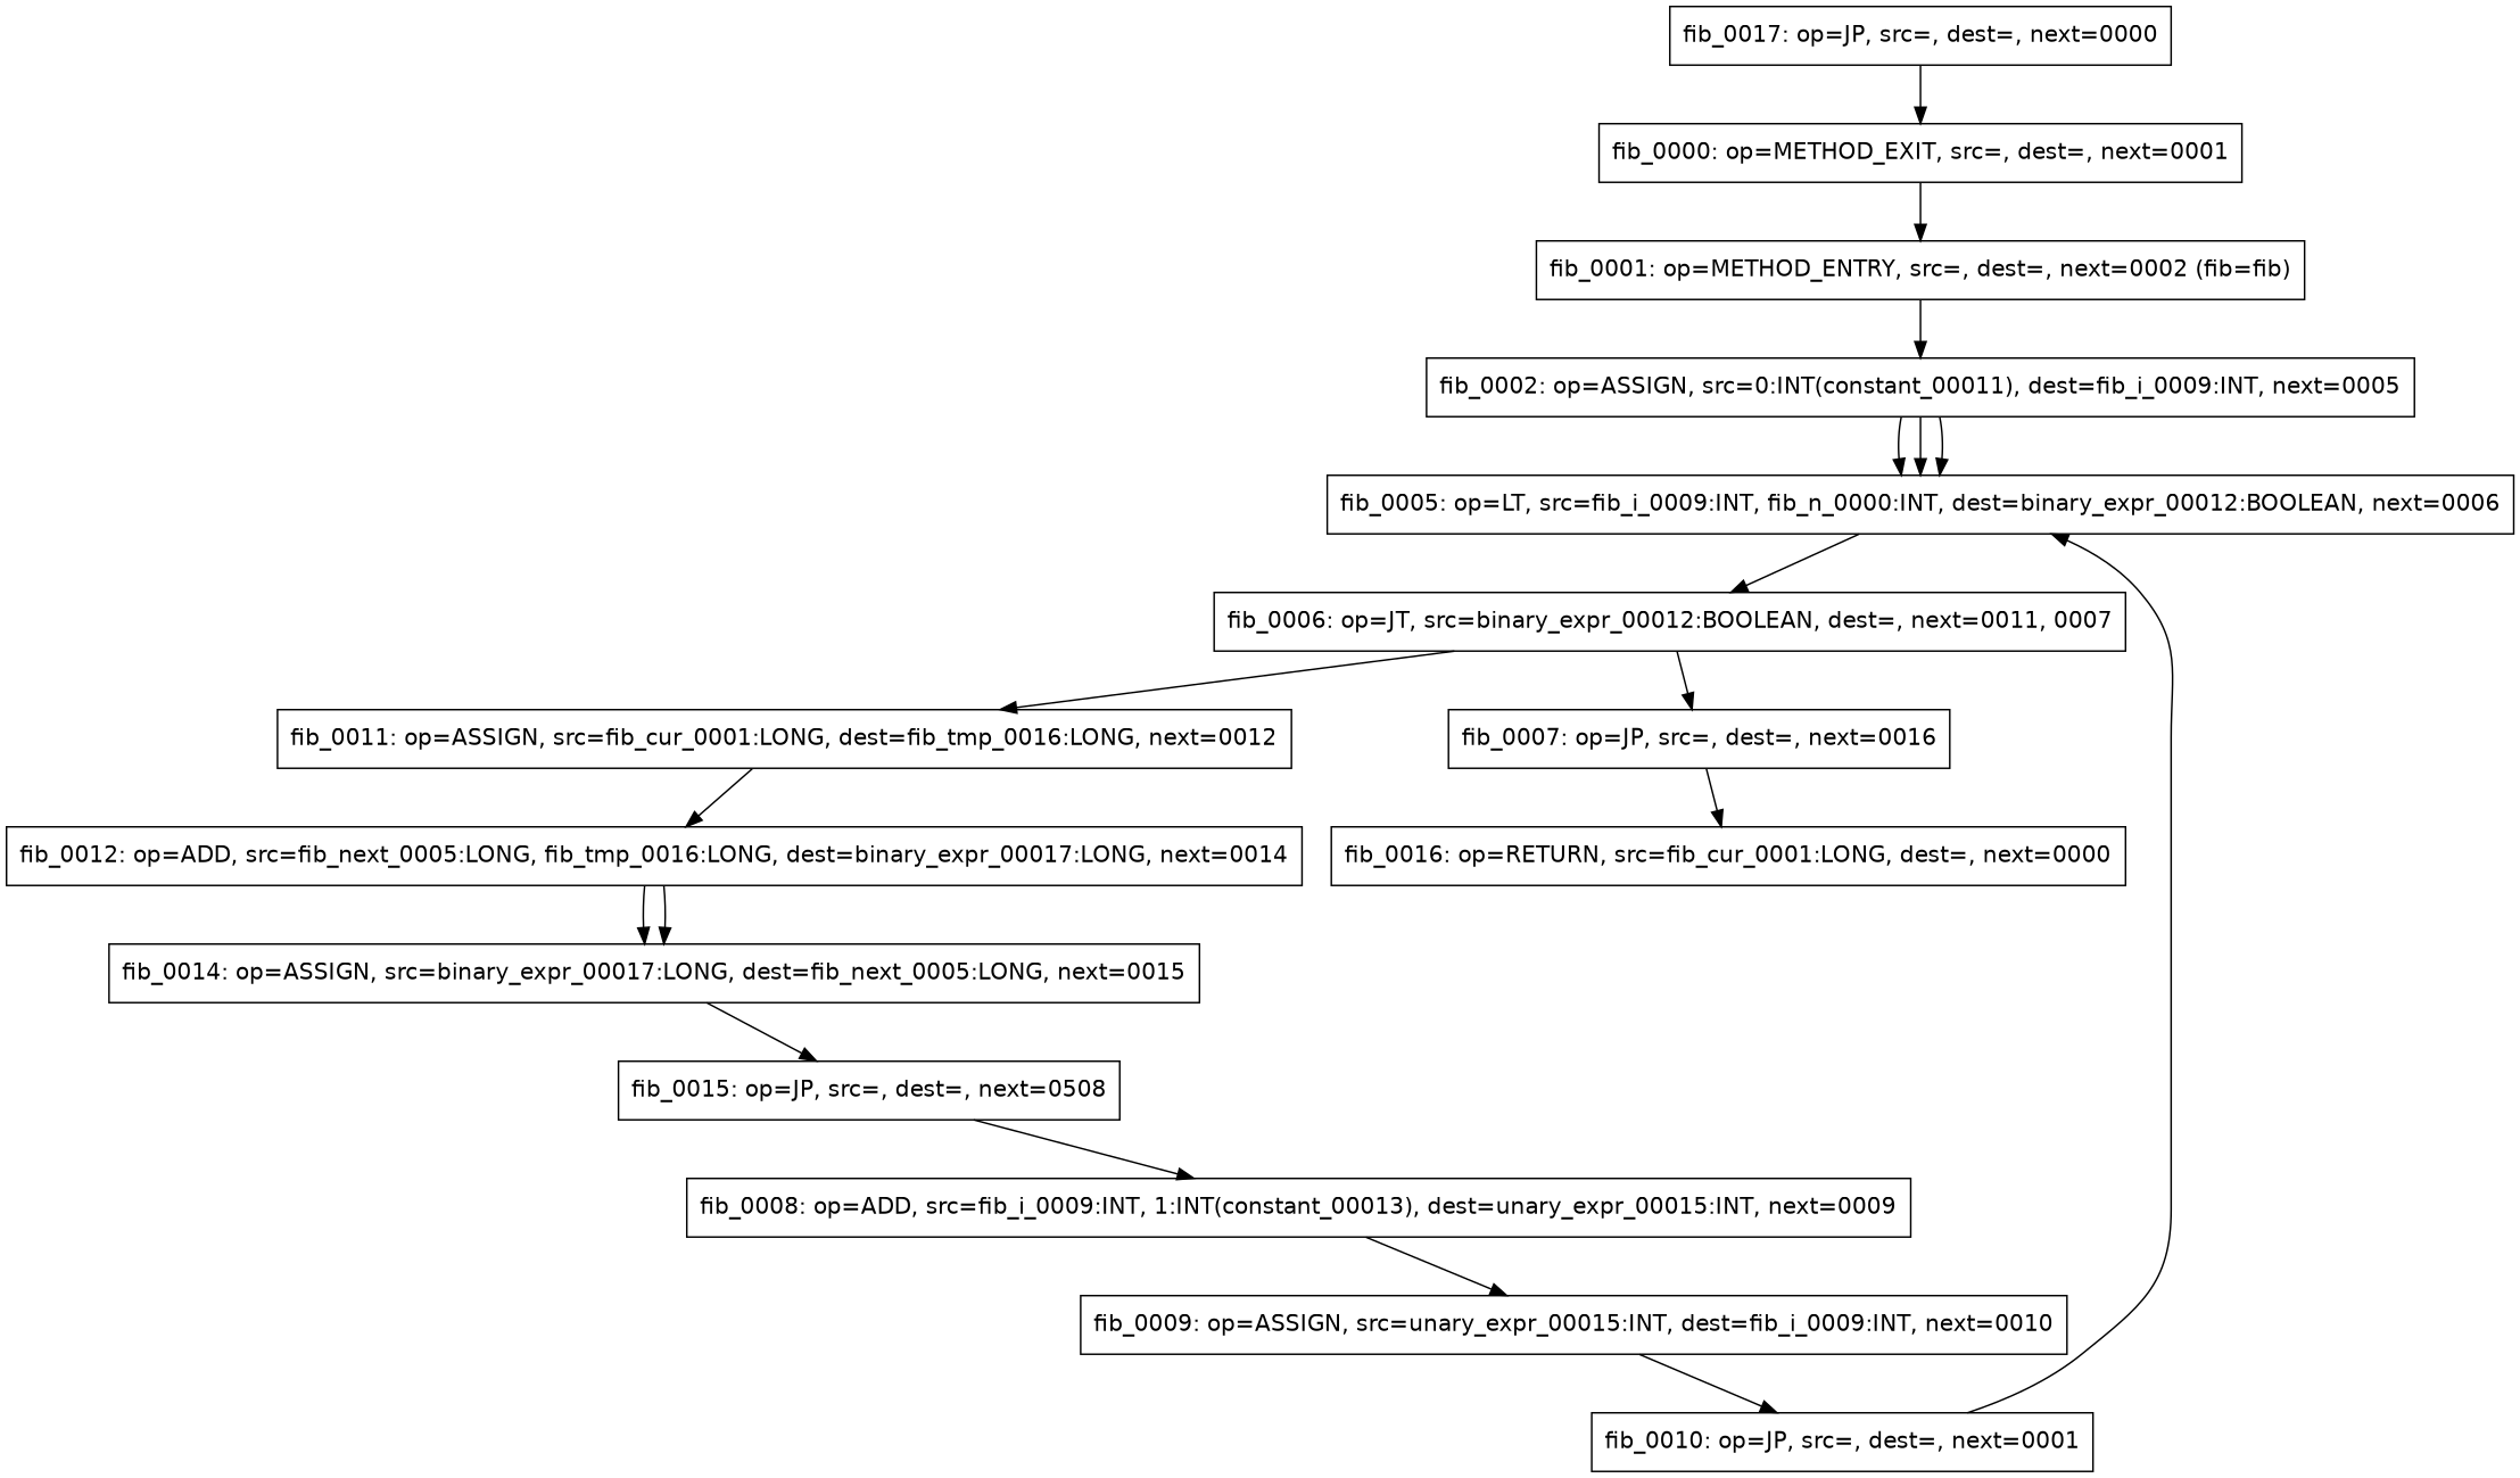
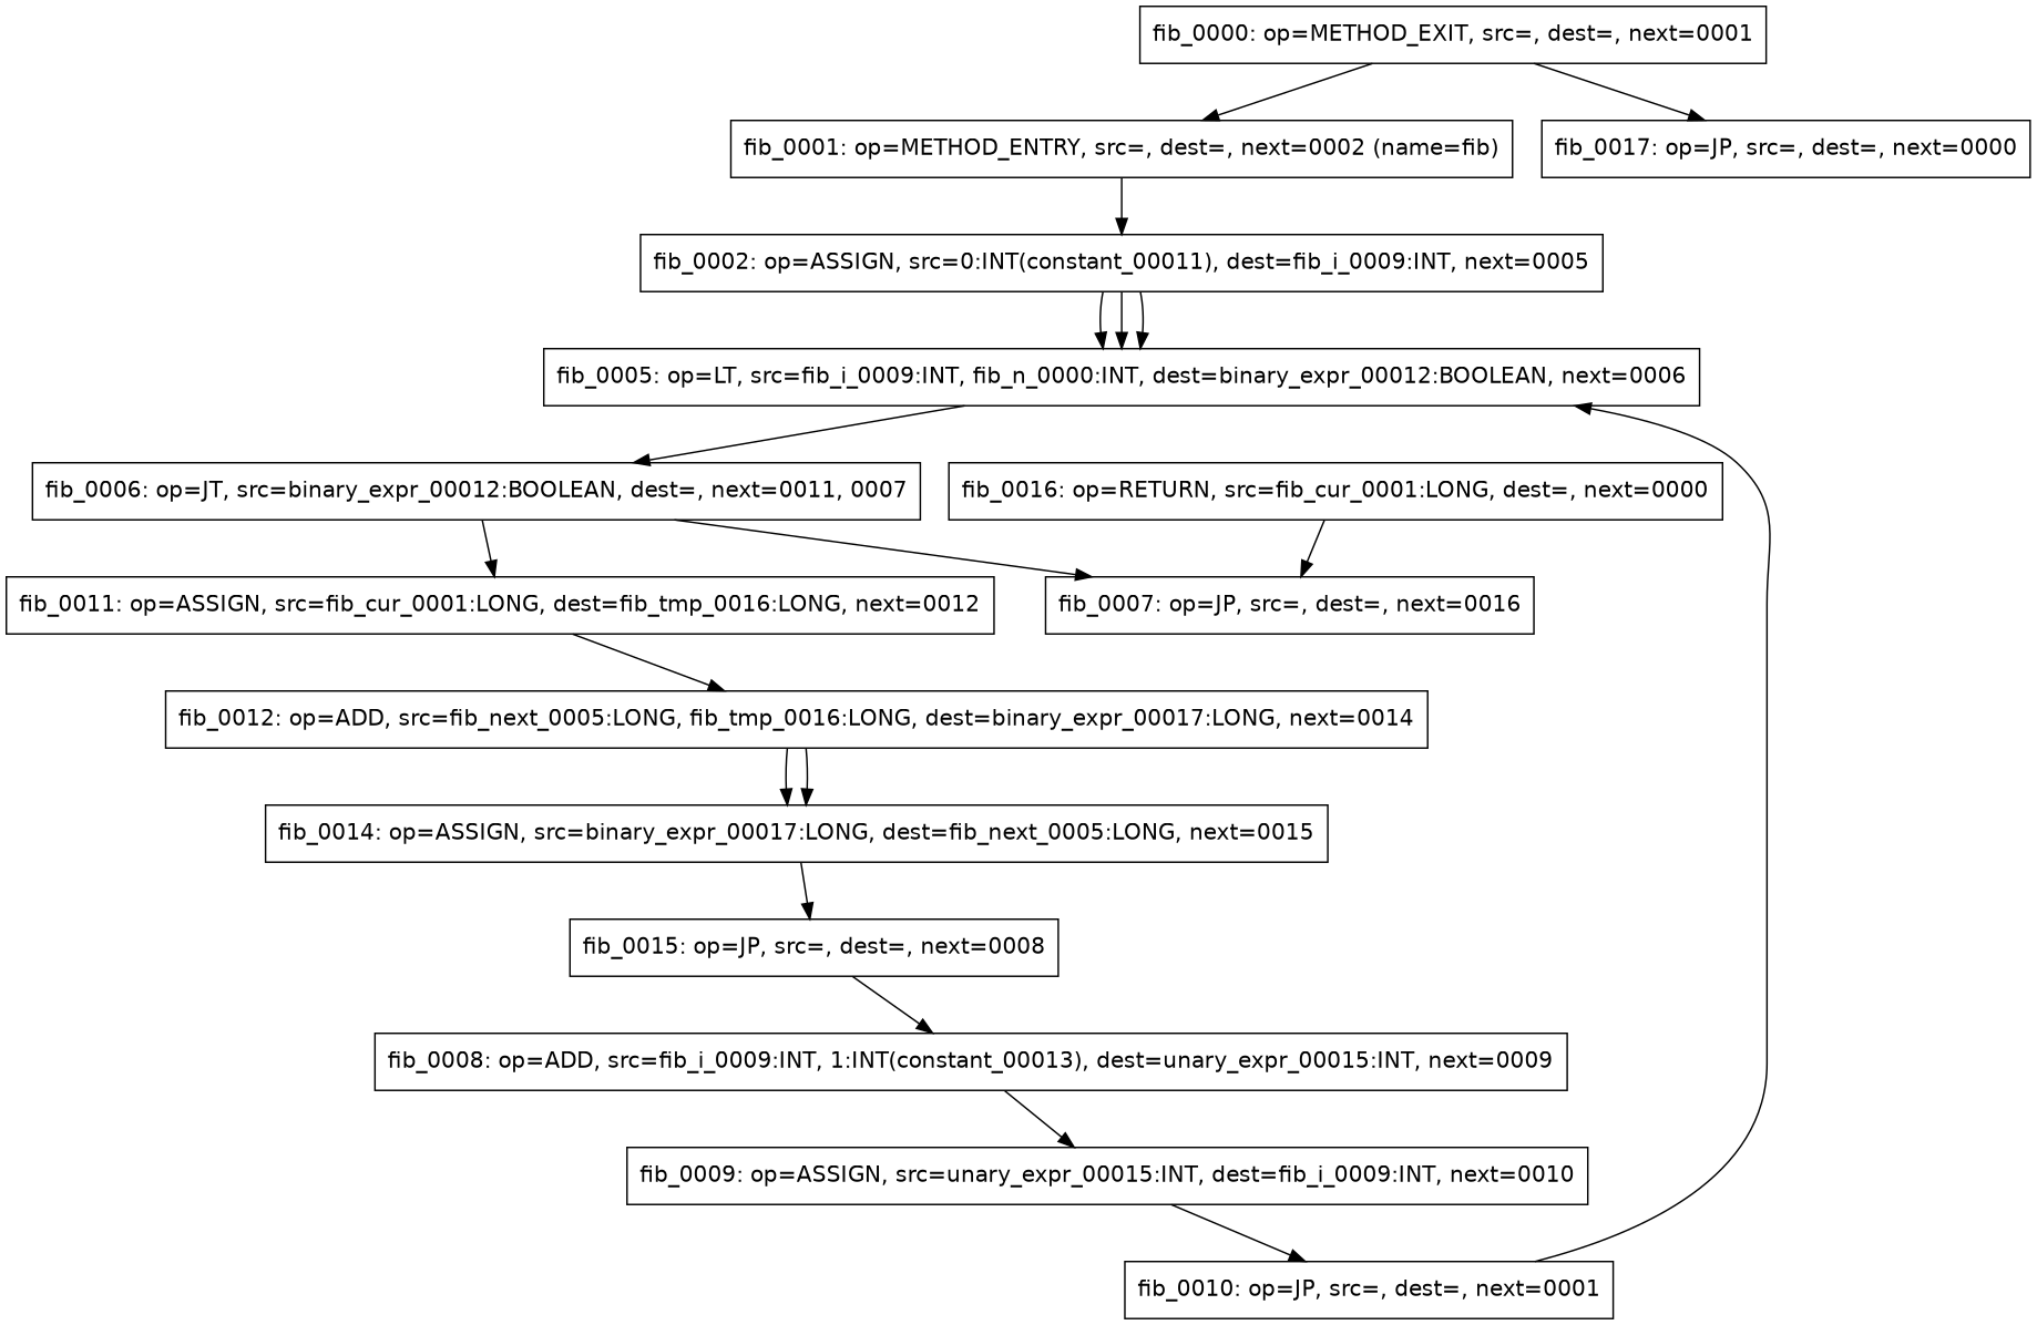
  digraph {
    fontname="DejaVu Sans"
    node [fontname="DejaVu Sans" shape=box]
    edge [fontname="DejaVu Sans"]
    n1 [label="fib_0000: op=METHOD_EXIT, src=, dest=, next=0001"]
-   n2 [label="fib_0001: op=METHOD_ENTRY, src=, dest=, next=0002 (fib=fib)"]
+   n2 [label="fib_0001: op=METHOD_ENTRY, src=, dest=, next=0002 (name=fib)"]
    n3 [label="fib_0002: op=ASSIGN, src=0:INT(constant_00011), dest=fib_i_0009:INT, next=0005"]
    n4 [label="fib_0005: op=LT, src=fib_i_0009:INT, fib_n_0000:INT, dest=binary_expr_00012:BOOLEAN, next=0006"]
    n5 [label="fib_0006: op=JT, src=binary_expr_00012:BOOLEAN, dest=, next=0011, 0007"]
    n6 [label="fib_0011: op=ASSIGN, src=fib_cur_0001:LONG, dest=fib_tmp_0016:LONG, next=0012"]
    n7 [label="fib_0007: op=JP, src=, dest=, next=0016"]
    n8 [label="fib_0012: op=ADD, src=fib_next_0005:LONG, fib_tmp_0016:LONG, dest=binary_expr_00017:LONG, next=0014"]
    n9 [label="fib_0016: op=RETURN, src=fib_cur_0001:LONG, dest=, next=0000"]
    n10 [label="fib_0014: op=ASSIGN, src=binary_expr_00017:LONG, dest=fib_next_0005:LONG, next=0015"]
    n11 [label="fib_0008: op=ADD, src=fib_i_0009:INT, 1:INT(constant_00013), dest=unary_expr_00015:INT, next=0009"]
    n12 [label="fib_0009: op=ASSIGN, src=unary_expr_00015:INT, dest=fib_i_0009:INT, next=0010"]
    n13 [label="fib_0010: op=JP, src=, dest=, next=0001"]
-   n14 [label="fib_0015: op=JP, src=, dest=, next=0508"]
+   n14 [label="fib_0015: op=JP, src=, dest=, next=0008"]
    n15 [label="fib_0017: op=JP, src=, dest=, next=0000"]
    n1 -> n2
    n2 -> n3
    n3 -> n4
    n3 -> n4
    n3 -> n4
    n4 -> n5
    n5 -> n6
    n5 -> n7
    n6 -> n8
-   n7 -> n9
+   n9 -> n7
    n8 -> n10
    n8 -> n10
    n10 -> n14
    n11 -> n12
    n12 -> n13
    n13 -> n4
    n14 -> n11
-   n15 -> n1
+   n1 -> n15
  }
